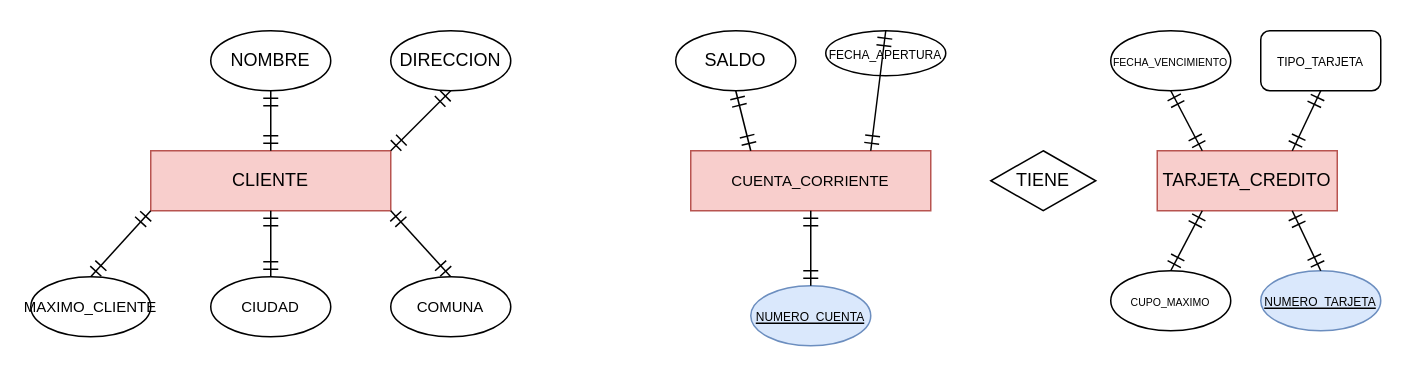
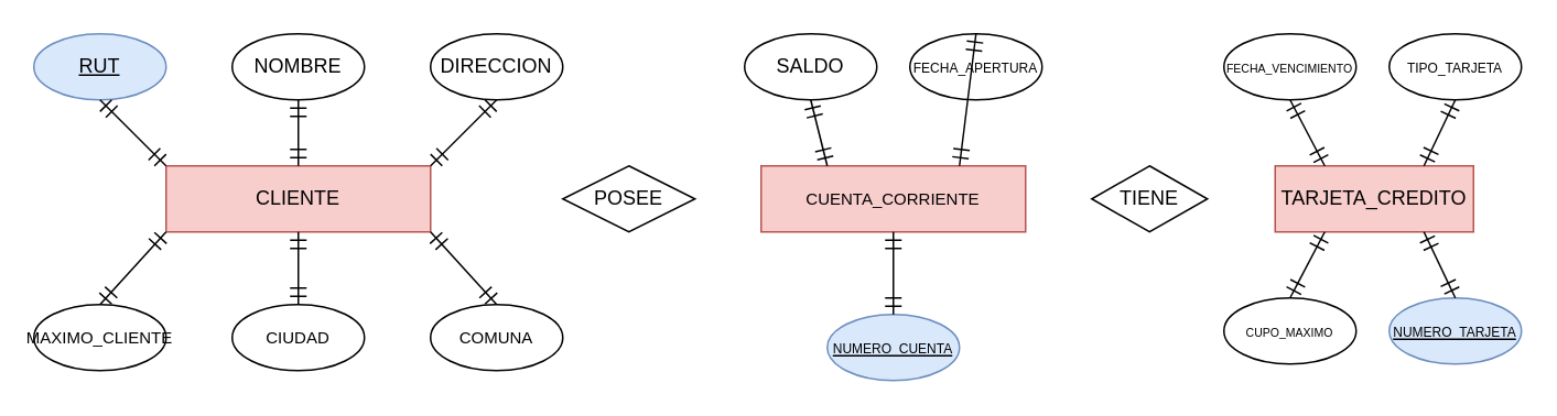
  <mxCell id="0" />
  <mxCell id="1" parent="0" />
+ <mxCell id="2" value="RUT" style="ellipse;whiteSpace=wrap;html=1;rounded=0;fontStyle=4;fillColor=#dae8fc;strokeColor=#6c8ebf;" vertex="1" parent="1"><mxGeometry x="20" y="20" width="80" height="40" as="geometry" /></mxCell>
+ <mxCell id="3" value="POSEE" style="rhombus;whiteSpace=wrap;html=1;" vertex="1" parent="1"><mxGeometry x="340" y="100" width="80" height="40" as="geometry" /></mxCell>
  <mxCell id="4" value="TIENE" style="rhombus;whiteSpace=wrap;html=1;" vertex="1" parent="1"><mxGeometry x="660" y="100" width="70" height="40" as="geometry" /></mxCell>
  <mxCell id="5" value="CLIENTE" style="rounded=0;whiteSpace=wrap;html=1;fillColor=#f8cecc;strokeColor=#b85450;" vertex="1" parent="1"><mxGeometry x="100" y="100" width="160" height="40" as="geometry" /></mxCell>
  <mxCell id="6" value="&lt;font style=&quot;font-size: 10px;&quot;&gt;CUENTA_CORRIENTE&lt;/font&gt;" style="rounded=0;whiteSpace=wrap;html=1;fillColor=#f8cecc;strokeColor=#b85450;" vertex="1" parent="1"><mxGeometry x="460" y="100" width="160" height="40" as="geometry" /></mxCell>
  <mxCell id="7" value="TARJETA_CREDITO" style="rounded=0;whiteSpace=wrap;html=1;fillColor=#f8cecc;strokeColor=#b85450;" vertex="1" parent="1"><mxGeometry x="771" y="100" width="120" height="40" as="geometry" /></mxCell>
  <mxCell id="8" value="NOMBRE" style="ellipse;whiteSpace=wrap;html=1;rounded=0;" vertex="1" parent="1"><mxGeometry x="140" y="20" width="80" height="40" as="geometry" /></mxCell>
  <mxCell id="9" value="DIRECCION" style="ellipse;whiteSpace=wrap;html=1;rounded=0;" vertex="1" parent="1"><mxGeometry x="260" y="20" width="80" height="40" as="geometry" /></mxCell>
  <mxCell id="10" value="&lt;font style=&quot;font-size: 10px;&quot;&gt;MAXIMO_CLIENTE&lt;/font&gt;" style="ellipse;whiteSpace=wrap;html=1;rounded=0;" vertex="1" parent="1"><mxGeometry x="20" y="184" width="80" height="40" as="geometry" /></mxCell>
  <mxCell id="11" value="&lt;font style=&quot;font-size: 10px;&quot;&gt;CIUDAD&lt;/font&gt;" style="ellipse;whiteSpace=wrap;html=1;rounded=0;" vertex="1" parent="1"><mxGeometry x="140" y="184" width="80" height="40" as="geometry" /></mxCell>
  <mxCell id="12" value="&lt;font style=&quot;font-size: 10px;&quot;&gt;COMUNA&lt;/font&gt;" style="ellipse;whiteSpace=wrap;html=1;rounded=0;" vertex="1" parent="1"><mxGeometry x="260" y="184" width="80" height="40" as="geometry" /></mxCell>
  <mxCell id="13" value="SALDO" style="ellipse;whiteSpace=wrap;html=1;rounded=0;" vertex="1" parent="1"><mxGeometry x="450" y="20" width="80" height="40" as="geometry" /></mxCell>
  <mxCell id="14" value="&lt;font style=&quot;font-size: 8px;&quot;&gt;NUMERO_CUENTA&lt;/font&gt;" style="ellipse;whiteSpace=wrap;html=1;rounded=0;fontStyle=4;fillColor=#dae8fc;strokeColor=#6c8ebf;" vertex="1" parent="1"><mxGeometry x="500" y="190" width="80" height="40" as="geometry" /></mxCell>
- <mxCell id="15" value="&lt;font style=&quot;font-size: 8px;&quot;&gt;FECHA_APERTURA&lt;/font&gt;" style="ellipse;whiteSpace=wrap;html=1;rounded=0;" vertex="1" parent="1"><mxGeometry x="550" y="20" width="80" height="30" as="geometry" /></mxCell>
+ <mxCell id="15" value="&lt;font style=&quot;font-size: 8px;&quot;&gt;FECHA_APERTURA&lt;/font&gt;" style="ellipse;whiteSpace=wrap;html=1;rounded=0;" vertex="1" parent="1"><mxGeometry x="550" y="20" width="80" height="40" as="geometry" /></mxCell>
  <mxCell id="16" value="&lt;font style=&quot;font-size: 7px;&quot;&gt;FECHA_VENCIMIENTO&lt;/font&gt;" style="ellipse;whiteSpace=wrap;html=1;rounded=0;" vertex="1" parent="1"><mxGeometry x="740" y="20" width="80" height="40" as="geometry" /></mxCell>
- <mxCell id="17" value="&lt;font style=&quot;font-size: 8px;&quot;&gt;TIPO_TARJETA&lt;/font&gt;" style="whiteSpace=wrap;html=1;rounded=1;" vertex="1" parent="1"><mxGeometry x="840" y="20" width="80" height="40" as="geometry" /></mxCell>
+ <mxCell id="17" value="&lt;font style=&quot;font-size: 8px;&quot;&gt;TIPO_TARJETA&lt;/font&gt;" style="ellipse;whiteSpace=wrap;html=1;rounded=0;" vertex="1" parent="1"><mxGeometry x="840" y="20" width="80" height="40" as="geometry" /></mxCell>
  <mxCell id="18" value="&lt;font style=&quot;font-size: 7px;&quot;&gt;CUPO_MAXIMO&lt;/font&gt;" style="ellipse;whiteSpace=wrap;html=1;rounded=0;" vertex="1" parent="1"><mxGeometry x="740" y="180" width="80" height="40" as="geometry" /></mxCell>
  <mxCell id="19" value="&lt;font style=&quot;font-size: 8px;&quot;&gt;NUMERO_TARJETA&lt;/font&gt;" style="ellipse;whiteSpace=wrap;html=1;rounded=0;fontStyle=4;fillColor=#dae8fc;strokeColor=#6c8ebf;" vertex="1" parent="1"><mxGeometry x="840" y="180" width="80" height="40" as="geometry" /></mxCell>
  <mxCell id="20" value="" style="fontSize=12;html=1;endArrow=ERmandOne;startArrow=ERmandOne;rounded=0;startSize=8;endSize=8;exitX=0.5;exitY=0;exitDx=0;exitDy=0;entryX=0.75;entryY=1;entryDx=0;entryDy=0;" edge="1" parent="1" source="19" target="7"><mxGeometry width="100" height="100" relative="1" as="geometry"><mxPoint x="771" y="-70" as="sourcePoint" /><mxPoint x="901" y="-70" as="targetPoint" /></mxGeometry></mxCell>
  <mxCell id="21" value="" style="fontSize=12;html=1;endArrow=ERmandOne;startArrow=ERmandOne;rounded=0;startSize=8;endSize=8;exitX=0.25;exitY=1;exitDx=0;exitDy=0;entryX=0.5;entryY=0;entryDx=0;entryDy=0;" edge="1" parent="1" source="7" target="18"><mxGeometry width="100" height="100" relative="1" as="geometry"><mxPoint x="781" y="-60" as="sourcePoint" /><mxPoint x="911" y="-60" as="targetPoint" /></mxGeometry></mxCell>
  <mxCell id="22" value="" style="fontSize=12;html=1;endArrow=ERmandOne;startArrow=ERmandOne;rounded=0;startSize=8;endSize=8;exitX=0.5;exitY=1;exitDx=0;exitDy=0;entryX=0.75;entryY=0;entryDx=0;entryDy=0;" edge="1" parent="1" source="17" target="7"><mxGeometry width="100" height="100" relative="1" as="geometry"><mxPoint x="791" y="-50" as="sourcePoint" /><mxPoint x="921" y="-50" as="targetPoint" /></mxGeometry></mxCell>
  <mxCell id="23" value="" style="fontSize=12;html=1;endArrow=ERmandOne;startArrow=ERmandOne;rounded=0;startSize=8;endSize=8;exitX=0.5;exitY=1;exitDx=0;exitDy=0;entryX=0.25;entryY=0;entryDx=0;entryDy=0;" edge="1" parent="1" source="16" target="7"><mxGeometry width="100" height="100" relative="1" as="geometry"><mxPoint x="801" y="-40" as="sourcePoint" /><mxPoint x="931" y="-40" as="targetPoint" /></mxGeometry></mxCell>
  <mxCell id="24" value="" style="fontSize=12;html=1;endArrow=ERmandOne;startArrow=ERmandOne;rounded=0;startSize=8;endSize=8;exitX=0.5;exitY=0;exitDx=0;exitDy=0;entryX=0.75;entryY=0;entryDx=0;entryDy=0;" edge="1" parent="1" source="15" target="6"><mxGeometry width="100" height="100" relative="1" as="geometry"><mxPoint x="260" y="-60" as="sourcePoint" /><mxPoint x="440" y="160" as="targetPoint" /></mxGeometry></mxCell>
  <mxCell id="25" value="" style="fontSize=12;html=1;endArrow=ERmandOne;startArrow=ERmandOne;rounded=0;startSize=8;endSize=8;entryX=0.5;entryY=1;entryDx=0;entryDy=0;exitX=0.5;exitY=0;exitDx=0;exitDy=0;" edge="1" parent="1" source="14" target="6"><mxGeometry width="100" height="100" relative="1" as="geometry"><mxPoint x="270" y="-50" as="sourcePoint" /><mxPoint x="400" y="-50" as="targetPoint" /></mxGeometry></mxCell>
  <mxCell id="26" value="" style="fontSize=12;html=1;endArrow=ERmandOne;startArrow=ERmandOne;rounded=0;startSize=8;endSize=8;exitX=0.5;exitY=1;exitDx=0;exitDy=0;entryX=0.25;entryY=0;entryDx=0;entryDy=0;" edge="1" parent="1" source="13" target="6"><mxGeometry width="100" height="100" relative="1" as="geometry"><mxPoint x="280" y="-40" as="sourcePoint" /><mxPoint x="410" y="-40" as="targetPoint" /></mxGeometry></mxCell>
  <mxCell id="27" value="" style="fontSize=12;html=1;endArrow=ERmandOne;startArrow=ERmandOne;rounded=0;startSize=8;endSize=8;exitX=1;exitY=1;exitDx=0;exitDy=0;entryX=0.5;entryY=0;entryDx=0;entryDy=0;" edge="1" parent="1" source="5" target="12"><mxGeometry width="100" height="100" relative="1" as="geometry"><mxPoint x="290" y="-30" as="sourcePoint" /><mxPoint x="420" y="-30" as="targetPoint" /></mxGeometry></mxCell>
  <mxCell id="28" value="" style="fontSize=12;html=1;endArrow=ERmandOne;startArrow=ERmandOne;rounded=0;startSize=8;endSize=8;exitX=0.5;exitY=1;exitDx=0;exitDy=0;entryX=1;entryY=0;entryDx=0;entryDy=0;" edge="1" parent="1" source="9" target="5"><mxGeometry width="100" height="100" relative="1" as="geometry"><mxPoint x="300" y="-20" as="sourcePoint" /><mxPoint x="430" y="-20" as="targetPoint" /></mxGeometry></mxCell>
  <mxCell id="29" value="" style="fontSize=12;html=1;endArrow=ERmandOne;startArrow=ERmandOne;rounded=0;startSize=8;endSize=8;exitX=0.5;exitY=1;exitDx=0;exitDy=0;entryX=0.5;entryY=0;entryDx=0;entryDy=0;" edge="1" parent="1" source="5" target="11"><mxGeometry width="100" height="100" relative="1" as="geometry"><mxPoint x="310" y="-10" as="sourcePoint" /><mxPoint x="440" y="-10" as="targetPoint" /></mxGeometry></mxCell>
  <mxCell id="30" value="" style="fontSize=12;html=1;endArrow=ERmandOne;startArrow=ERmandOne;rounded=0;startSize=8;endSize=8;exitX=0.5;exitY=1;exitDx=0;exitDy=0;entryX=0.5;entryY=0;entryDx=0;entryDy=0;" edge="1" parent="1" source="8" target="5"><mxGeometry width="100" height="100" relative="1" as="geometry"><mxPoint x="320" y="0" as="sourcePoint" /><mxPoint x="450" y="0" as="targetPoint" /></mxGeometry></mxCell>
  <mxCell id="31" value="" style="fontSize=12;html=1;endArrow=ERmandOne;startArrow=ERmandOne;rounded=0;startSize=8;endSize=8;exitX=0.5;exitY=0;exitDx=0;exitDy=0;entryX=0;entryY=1;entryDx=0;entryDy=0;" edge="1" parent="1" source="10" target="5"><mxGeometry width="100" height="100" relative="1" as="geometry"><mxPoint x="330" y="10" as="sourcePoint" /><mxPoint x="460" y="10" as="targetPoint" /></mxGeometry></mxCell>
+ <mxCell id="32" value="" style="fontSize=12;html=1;endArrow=ERmandOne;startArrow=ERmandOne;rounded=0;startSize=8;endSize=8;exitX=0.5;exitY=1;exitDx=0;exitDy=0;entryX=0;entryY=0;entryDx=0;entryDy=0;" edge="1" parent="1" source="2" target="5"><mxGeometry width="100" height="100" relative="1" as="geometry"><mxPoint x="340" y="20" as="sourcePoint" /><mxPoint x="470" y="20" as="targetPoint" /></mxGeometry></mxCell>
